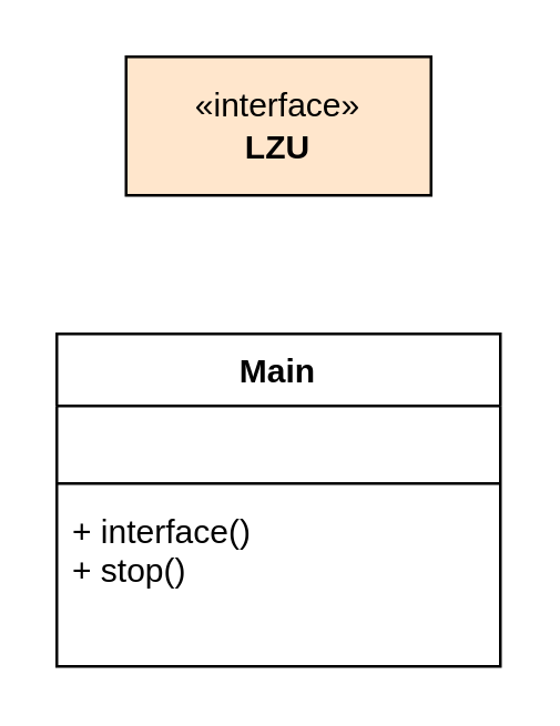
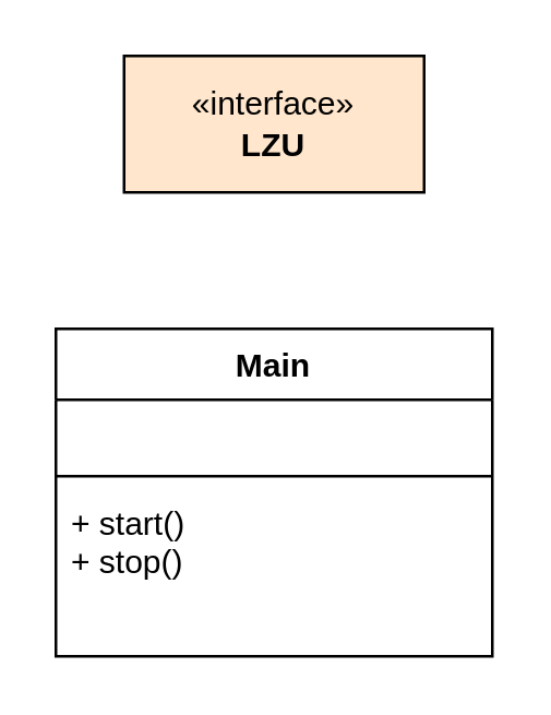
  <mxCell id="0" />
  <mxCell id="1" parent="0" />
  <mxCell id="2" value="Main" style="swimlane;fontStyle=1;align=center;verticalAlign=top;childLayout=stackLayout;horizontal=1;startSize=26;horizontalStack=0;resizeParent=1;resizeParentMax=0;resizeLast=0;collapsible=1;marginBottom=0;whiteSpace=wrap;html=1;" vertex="1" parent="1"><mxGeometry x="20" y="120" width="160" height="120" as="geometry" /></mxCell>
  <mxCell id="3" value="&lt;div&gt;&lt;br&gt;&lt;/div&gt;" style="text;strokeColor=none;fillColor=none;align=left;verticalAlign=top;spacingLeft=4;spacingRight=4;overflow=hidden;rotatable=0;points=[[0,0.5],[1,0.5]];portConstraint=eastwest;whiteSpace=wrap;html=1;" vertex="1" parent="2"><mxGeometry y="26" width="160" height="24" as="geometry" /></mxCell>
  <mxCell id="4" value="" style="line;strokeWidth=1;fillColor=none;align=left;verticalAlign=middle;spacingTop=-1;spacingLeft=3;spacingRight=3;rotatable=0;labelPosition=right;points=[];portConstraint=eastwest;strokeColor=inherit;" vertex="1" parent="2"><mxGeometry y="50" width="160" height="8" as="geometry" /></mxCell>
- <mxCell id="5" value="+ interface()&lt;div&gt;+ stop()&lt;/div&gt;" style="text;strokeColor=none;fillColor=none;align=left;verticalAlign=top;spacingLeft=4;spacingRight=4;overflow=hidden;rotatable=0;points=[[0,0.5],[1,0.5]];portConstraint=eastwest;whiteSpace=wrap;html=1;" vertex="1" parent="2"><mxGeometry y="58" width="160" height="62" as="geometry" /></mxCell>
+ <mxCell id="5" value="+ start()&lt;div&gt;+ stop()&lt;/div&gt;" style="text;strokeColor=none;fillColor=none;align=left;verticalAlign=top;spacingLeft=4;spacingRight=4;overflow=hidden;rotatable=0;points=[[0,0.5],[1,0.5]];portConstraint=eastwest;whiteSpace=wrap;html=1;" vertex="1" parent="2"><mxGeometry y="58" width="160" height="62" as="geometry" /></mxCell>
  <mxCell id="6" value="«interface»&lt;br&gt;&lt;b&gt;LZU&lt;/b&gt;" style="html=1;whiteSpace=wrap;fillColor=#ffe6cc;" vertex="1" parent="1"><mxGeometry x="45" y="20" width="110" height="50" as="geometry" /></mxCell>
